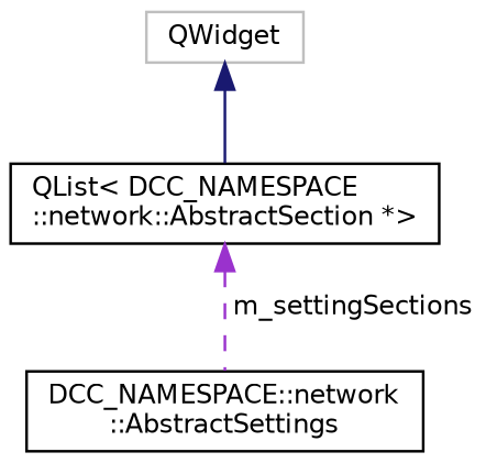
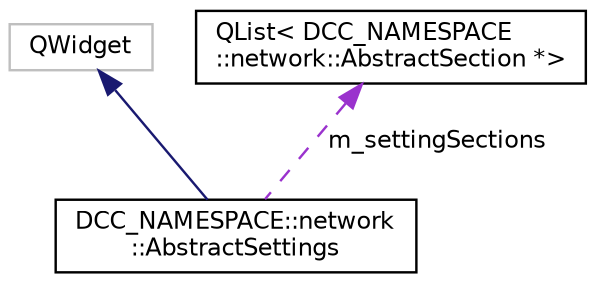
  digraph {
    node [color=black fillcolor=white fontname=Helvetica fontsize=10 shape=record style=filled]
    edge [dir=back fontname=Helvetica fontsize=10 labelfontname=Helvetica labelfontsize=10]
    n1 [height=0.2 label="DCC_NAMESPACE::network\l::AbstractSettings" width=0.4]
    n2 [color=grey75 height=0.2 label=QWidget width=0.4]
    n3 [height=0.2 label="QList\< DCC_NAMESPACE\l::network::AbstractSection *\>" width=0.4]
-   n2 -> n3 [color=midnightblue style=solid]
+   n2 -> n1 [color=midnightblue style=solid]
    n3 -> n1 [color=darkorchid3 label=" m_settingSections" style=dashed]
  }
